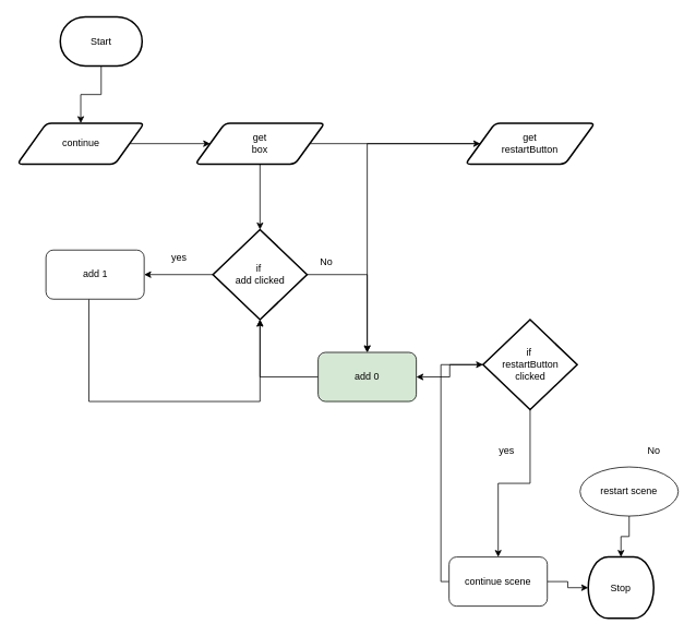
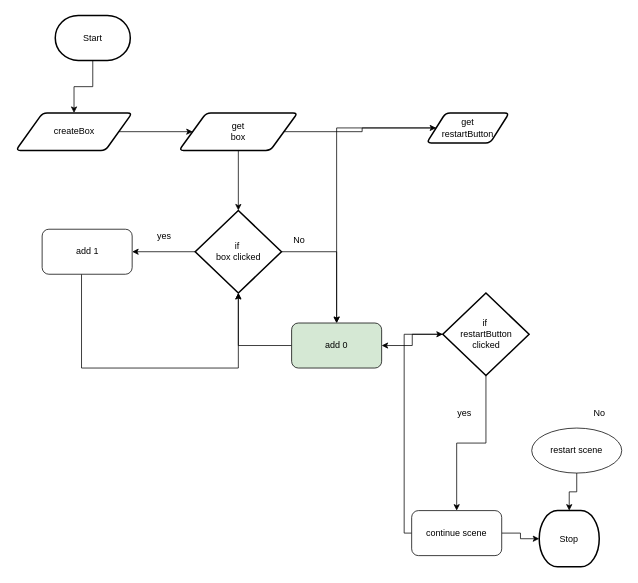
  <mxCell id="0" />
  <mxCell id="1" parent="0" />
  <mxCell id="2" style="edgeStyle=orthogonalEdgeStyle;html=1;strokeColor=none;rounded=0;" parent="1" source="4" target="7" edge="1"><mxGeometry relative="1" as="geometry" /></mxCell>
  <mxCell id="3" style="edgeStyle=orthogonalEdgeStyle;shape=connector;rounded=0;html=1;entryX=0.5;entryY=0;entryDx=0;entryDy=0;labelBackgroundColor=default;strokeColor=default;fontFamily=Helvetica;fontSize=11;fontColor=default;endArrow=classic;" parent="1" source="4" target="7" edge="1"><mxGeometry relative="1" as="geometry" /></mxCell>
  <mxCell id="4" value="Start" style="strokeWidth=2;html=1;shape=mxgraph.flowchart.terminator;whiteSpace=wrap;" parent="1" vertex="1"><mxGeometry x="73" y="20" width="100" height="60" as="geometry" /></mxCell>
  <mxCell id="5" value="Stop" style="strokeWidth=2;html=1;shape=mxgraph.flowchart.terminator;whiteSpace=wrap;" parent="1" vertex="1"><mxGeometry x="718" y="680" width="80" height="75" as="geometry" /></mxCell>
  <mxCell id="6" style="edgeStyle=orthogonalEdgeStyle;html=1;rounded=0;" parent="1" source="7" target="13" edge="1"><mxGeometry relative="1" as="geometry" /></mxCell>
- <mxCell id="7" value="continue" style="shape=parallelogram;html=1;strokeWidth=2;perimeter=parallelogramPerimeter;whiteSpace=wrap;rounded=1;arcSize=12;size=0.23;" parent="1" vertex="1"><mxGeometry x="20.5" y="150" width="155" height="50" as="geometry" /></mxCell>
+ <mxCell id="7" value="createBox" style="shape=parallelogram;html=1;strokeWidth=2;perimeter=parallelogramPerimeter;whiteSpace=wrap;rounded=1;arcSize=12;size=0.23;" parent="1" vertex="1"><mxGeometry x="20.5" y="150" width="155" height="50" as="geometry" /></mxCell>
  <mxCell id="8" style="edgeStyle=orthogonalEdgeStyle;rounded=0;html=1;" edge="1" parent="1" source="10" target="15"><mxGeometry relative="1" as="geometry" /></mxCell>
  <mxCell id="9" style="edgeStyle=orthogonalEdgeStyle;rounded=0;html=1;entryX=0.5;entryY=0;entryDx=0;entryDy=0;" edge="1" parent="1" source="10" target="18"><mxGeometry relative="1" as="geometry"><mxPoint x="528" y="490" as="targetPoint" /></mxGeometry></mxCell>
- <mxCell id="10" value="if&amp;nbsp;&lt;br&gt;add clicked" style="strokeWidth=2;html=1;shape=mxgraph.flowchart.decision;whiteSpace=wrap;" parent="1" vertex="1"><mxGeometry x="259.5" y="280" width="115" height="110" as="geometry" /></mxCell>
+ <mxCell id="10" value="if&amp;nbsp;&lt;br&gt;box clicked" style="strokeWidth=2;html=1;shape=mxgraph.flowchart.decision;whiteSpace=wrap;" parent="1" vertex="1"><mxGeometry x="259.5" y="280" width="115" height="110" as="geometry" /></mxCell>
  <mxCell id="11" style="edgeStyle=orthogonalEdgeStyle;html=1;rounded=0;" parent="1" source="13" target="10" edge="1"><mxGeometry relative="1" as="geometry"><mxPoint x="456.63" y="175" as="targetPoint" /></mxGeometry></mxCell>
  <mxCell id="12" style="edgeStyle=orthogonalEdgeStyle;rounded=0;html=1;entryX=0;entryY=0.5;entryDx=0;entryDy=0;" edge="1" parent="1" source="13" target="20"><mxGeometry relative="1" as="geometry"><mxPoint x="568" y="175" as="targetPoint" /></mxGeometry></mxCell>
  <mxCell id="13" value="get&lt;br&gt;box" style="shape=parallelogram;html=1;strokeWidth=2;perimeter=parallelogramPerimeter;whiteSpace=wrap;rounded=1;arcSize=12;size=0.23;" parent="1" vertex="1"><mxGeometry x="238" y="150" width="158" height="50" as="geometry" /></mxCell>
  <mxCell id="14" style="edgeStyle=orthogonalEdgeStyle;rounded=0;html=1;entryX=0.5;entryY=1;entryDx=0;entryDy=0;entryPerimeter=0;" edge="1" parent="1" source="15" target="10"><mxGeometry relative="1" as="geometry"><mxPoint x="318" y="490" as="targetPoint" /><Array as="points"><mxPoint x="108" y="490" /><mxPoint x="317" y="490" /></Array></mxGeometry></mxCell>
  <mxCell id="15" value="add 1" style="rounded=1;whiteSpace=wrap;html=1;" vertex="1" parent="1"><mxGeometry x="55.5" y="305" width="120" height="60" as="geometry" /></mxCell>
  <mxCell id="16" value="yes" style="text;html=1;align=center;verticalAlign=middle;resizable=0;points=[];autosize=1;strokeColor=none;fillColor=none;" vertex="1" parent="1"><mxGeometry x="198" y="300" width="40" height="30" as="geometry" /></mxCell>
  <mxCell id="17" style="edgeStyle=orthogonalEdgeStyle;rounded=0;html=1;entryX=0.5;entryY=1;entryDx=0;entryDy=0;entryPerimeter=0;" edge="1" parent="1" source="18" target="10"><mxGeometry relative="1" as="geometry" /></mxCell>
  <mxCell id="18" value="add 0" style="rounded=1;whiteSpace=wrap;html=1;fillColor=#d5e8d4;" vertex="1" parent="1"><mxGeometry x="388" y="430" width="120" height="60" as="geometry" /></mxCell>
  <mxCell id="19" style="edgeStyle=orthogonalEdgeStyle;rounded=0;html=1;" edge="1" parent="1" source="20" target="18"><mxGeometry relative="1" as="geometry"><mxPoint x="647" y="370" as="targetPoint" /></mxGeometry></mxCell>
- <mxCell id="20" value="get&lt;br&gt;restartButton" style="shape=parallelogram;html=1;strokeWidth=2;perimeter=parallelogramPerimeter;whiteSpace=wrap;rounded=1;arcSize=12;size=0.23;" vertex="1" parent="1"><mxGeometry x="568" y="150" width="158" height="50" as="geometry" /></mxCell>
+ <mxCell id="20" value="get&lt;br&gt;restartButton" style="shape=parallelogram;html=1;strokeWidth=2;perimeter=parallelogramPerimeter;whiteSpace=wrap;rounded=1;arcSize=12;size=0.23;" vertex="1" parent="1"><mxGeometry x="568" y="150" width="110" height="40" as="geometry" /></mxCell>
  <mxCell id="21" value="No" style="text;html=1;align=center;verticalAlign=middle;resizable=0;points=[];autosize=1;strokeColor=none;fillColor=none;" vertex="1" parent="1"><mxGeometry x="378" y="305" width="40" height="30" as="geometry" /></mxCell>
  <mxCell id="22" style="edgeStyle=orthogonalEdgeStyle;rounded=0;html=1;" edge="1" parent="1" source="24" target="27"><mxGeometry relative="1" as="geometry"><mxPoint x="647" y="550" as="targetPoint" /></mxGeometry></mxCell>
  <mxCell id="23" style="edgeStyle=orthogonalEdgeStyle;rounded=0;html=1;" edge="1" parent="1" source="24" target="18"><mxGeometry relative="1" as="geometry" /></mxCell>
  <mxCell id="24" value="if&amp;nbsp;&lt;br&gt;restartButton&lt;br&gt;clicked" style="strokeWidth=2;html=1;shape=mxgraph.flowchart.decision;whiteSpace=wrap;" vertex="1" parent="1"><mxGeometry x="589.5" y="390" width="115" height="110" as="geometry" /></mxCell>
  <mxCell id="25" style="edgeStyle=orthogonalEdgeStyle;rounded=0;html=1;" edge="1" parent="1" source="27" target="5"><mxGeometry relative="1" as="geometry" /></mxCell>
  <mxCell id="26" style="edgeStyle=orthogonalEdgeStyle;rounded=0;html=1;entryX=0;entryY=0.5;entryDx=0;entryDy=0;entryPerimeter=0;exitX=0;exitY=0.5;exitDx=0;exitDy=0;" edge="1" parent="1" source="27" target="24"><mxGeometry relative="1" as="geometry"><mxPoint x="558" y="450" as="targetPoint" /><Array as="points"><mxPoint x="538" y="710" /><mxPoint x="538" y="445" /></Array></mxGeometry></mxCell>
  <mxCell id="27" value="continue scene" style="rounded=1;whiteSpace=wrap;html=1;" vertex="1" parent="1"><mxGeometry x="548" y="680" width="120" height="60" as="geometry" /></mxCell>
  <mxCell id="28" style="edgeStyle=orthogonalEdgeStyle;rounded=0;html=1;" edge="1" parent="1" source="29" target="5"><mxGeometry relative="1" as="geometry" /></mxCell>
  <mxCell id="29" value="restart scene" style="ellipse;whiteSpace=wrap;html=1;" vertex="1" parent="1"><mxGeometry x="708" y="570" width="120" height="60" as="geometry" /></mxCell>
  <mxCell id="30" value="No" style="text;html=1;align=center;verticalAlign=middle;resizable=0;points=[];autosize=1;strokeColor=none;fillColor=none;" vertex="1" parent="1"><mxGeometry x="778" y="535" width="40" height="30" as="geometry" /></mxCell>
  <mxCell id="31" value="yes" style="text;html=1;align=center;verticalAlign=middle;resizable=0;points=[];autosize=1;strokeColor=none;fillColor=none;" vertex="1" parent="1"><mxGeometry x="598" y="535" width="40" height="30" as="geometry" /></mxCell>
